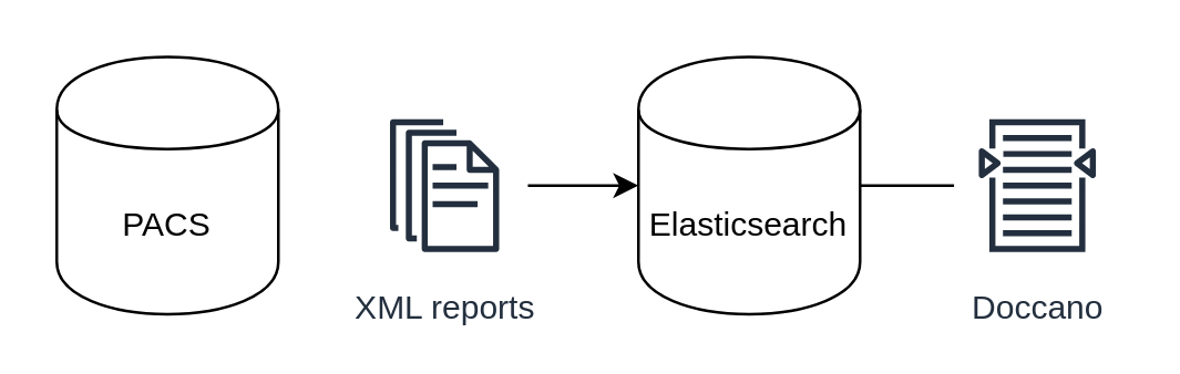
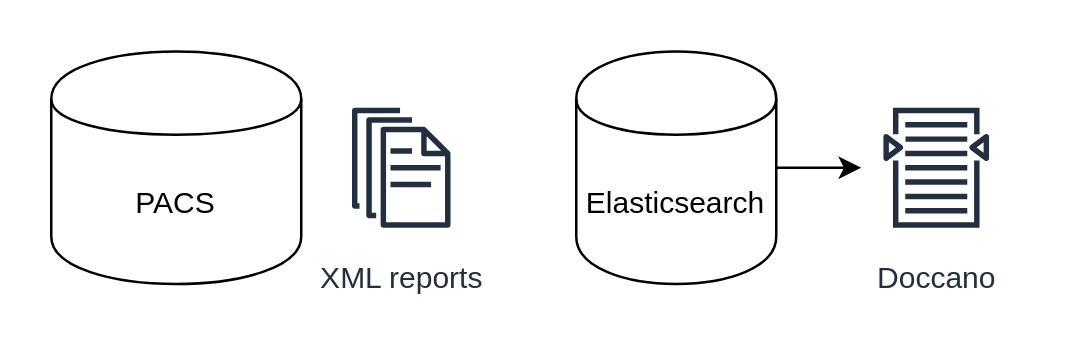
  <mxCell id="0" />
  <mxCell id="1" parent="0" />
- <mxCell id="2" value="" style="edgeStyle=orthogonalEdgeStyle;rounded=0;orthogonalLoop=1;jettySize=auto;html=1;entryX=0;entryY=0.5;entryDx=0;entryDy=0;" edge="1" parent="1" source="7" target="5"><mxGeometry relative="1" as="geometry"><mxPoint x="216" y="60" as="sourcePoint" /><mxPoint x="376" y="60" as="targetPoint" /></mxGeometry></mxCell>
- <mxCell id="3" value="PACS" style="shape=cylinder;whiteSpace=wrap;html=1;boundedLbl=1;backgroundOutline=1;" vertex="1" parent="1"><mxGeometry x="20" y="20" width="80" height="93" as="geometry" /></mxCell>
- <mxCell id="4" value="" style="edgeStyle=orthogonalEdgeStyle;rounded=0;orthogonalLoop=1;jettySize=auto;html=1;endArrow=none;" edge="1" parent="1" source="5" target="6"><mxGeometry relative="1" as="geometry" /></mxCell>
+ <mxCell id="3" value="PACS" style="shape=cylinder;whiteSpace=wrap;html=1;boundedLbl=1;backgroundOutline=1;" vertex="1" parent="1"><mxGeometry x="20" y="20" width="100" height="93" as="geometry" /></mxCell>
+ <mxCell id="4" value="" style="edgeStyle=orthogonalEdgeStyle;rounded=0;orthogonalLoop=1;jettySize=auto;html=1;" edge="1" parent="1" source="5" target="6"><mxGeometry relative="1" as="geometry" /></mxCell>
  <mxCell id="5" value="Elasticsearch" style="shape=cylinder;whiteSpace=wrap;html=1;boundedLbl=1;backgroundOutline=1;" vertex="1" parent="1"><mxGeometry x="230" y="20" width="80" height="93" as="geometry" /></mxCell>
  <mxCell id="6" value="Doccano" style="outlineConnect=0;fontColor=#232F3E;gradientColor=none;strokeColor=#232F3E;fillColor=#ffffff;dashed=0;verticalLabelPosition=bottom;verticalAlign=top;align=center;html=1;fontSize=12;fontStyle=0;aspect=fixed;shape=mxgraph.aws4.resourceIcon;resIcon=mxgraph.aws4.search_documents;" vertex="1" parent="1"><mxGeometry x="344" y="36.5" width="60" height="60" as="geometry" /></mxCell>
  <mxCell id="7" value="XML reports" style="outlineConnect=0;fontColor=#232F3E;gradientColor=none;strokeColor=#232F3E;fillColor=#ffffff;dashed=0;verticalLabelPosition=bottom;verticalAlign=top;align=center;html=1;fontSize=12;fontStyle=0;aspect=fixed;shape=mxgraph.aws4.resourceIcon;resIcon=mxgraph.aws4.documents;" vertex="1" parent="1"><mxGeometry x="130" y="36.5" width="60" height="60" as="geometry" /></mxCell>
